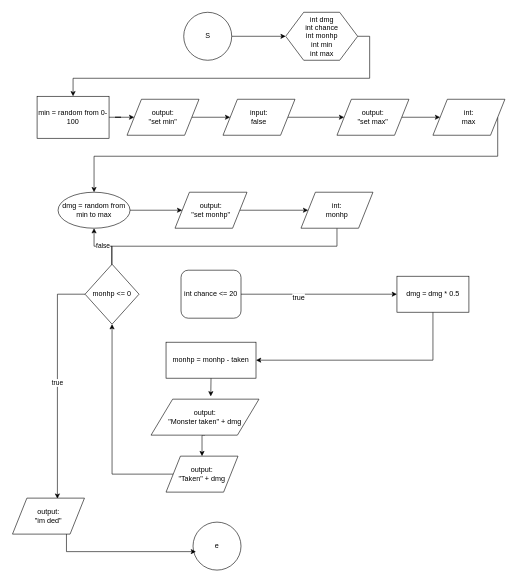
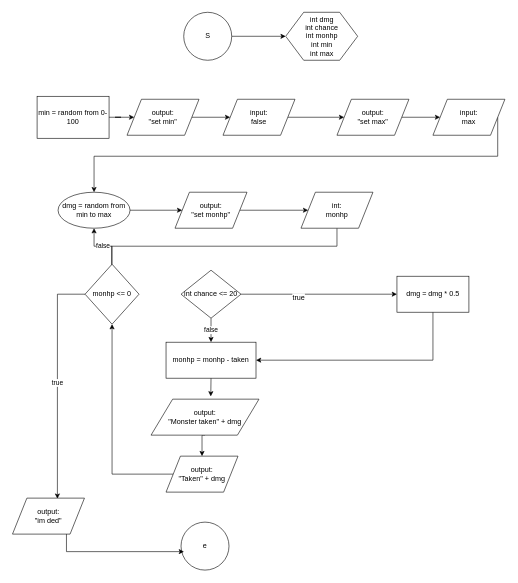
  <mxCell id="0" />
  <mxCell id="1" parent="0" />
  <mxCell id="2" style="edgeStyle=orthogonalEdgeStyle;rounded=0;orthogonalLoop=1;jettySize=auto;html=1;entryX=0;entryY=0.5;entryDx=0;entryDy=0;" edge="1" parent="1" source="3" target="5"><mxGeometry relative="1" as="geometry" /></mxCell>
  <mxCell id="3" value="S" style="ellipse;whiteSpace=wrap;html=1;aspect=fixed;" vertex="1" parent="1"><mxGeometry x="305.5" y="20" width="80" height="80" as="geometry" /></mxCell>
- <mxCell id="4" style="edgeStyle=orthogonalEdgeStyle;rounded=0;orthogonalLoop=1;jettySize=auto;html=1;exitX=1;exitY=0.5;exitDx=0;exitDy=0;entryX=0.5;entryY=0;entryDx=0;entryDy=0;" edge="1" parent="1" source="5" target="7"><mxGeometry relative="1" as="geometry" /></mxCell>
  <mxCell id="5" value="int dmg&lt;br&gt;int chance&lt;br&gt;int monhp&lt;br&gt;int min&lt;br&gt;int max" style="shape=hexagon;perimeter=hexagonPerimeter2;whiteSpace=wrap;html=1;" vertex="1" parent="1"><mxGeometry x="475.5" y="20" width="120" height="80" as="geometry" /></mxCell>
  <mxCell id="6" style="edgeStyle=orthogonalEdgeStyle;rounded=0;orthogonalLoop=1;jettySize=auto;html=1;exitX=1;exitY=0.5;exitDx=0;exitDy=0;entryX=0;entryY=0.5;entryDx=0;entryDy=0;" edge="1" parent="1" source="7" target="31"><mxGeometry relative="1" as="geometry" /></mxCell>
  <mxCell id="7" value="min = random from 0-100" style="rounded=0;whiteSpace=wrap;html=1;" vertex="1" parent="1"><mxGeometry x="61" y="160" width="120" height="70" as="geometry" /></mxCell>
  <mxCell id="8" style="edgeStyle=orthogonalEdgeStyle;rounded=0;orthogonalLoop=1;jettySize=auto;html=1;entryX=0;entryY=0.5;entryDx=0;entryDy=0;" edge="1" parent="1" source="11" target="13"><mxGeometry relative="1" as="geometry" /></mxCell>
  <mxCell id="9" value="true" style="text;html=1;resizable=0;points=[];align=center;verticalAlign=middle;labelBackgroundColor=#ffffff;" vertex="1" connectable="0" parent="8"><mxGeometry x="-0.002" y="-34" relative="1" as="geometry"><mxPoint x="-35" y="-29" as="offset" /></mxGeometry></mxCell>
- <mxCell id="11" value="int chance &amp;lt;= 20" style="whiteSpace=wrap;html=1;rounded=1;" vertex="1" parent="1"><mxGeometry x="301" y="450" width="100" height="80" as="geometry" /></mxCell>
+ <mxCell id="10" value="false" style="edgeStyle=orthogonalEdgeStyle;rounded=0;orthogonalLoop=1;jettySize=auto;html=1;" edge="1" parent="1" source="11" target="21"><mxGeometry relative="1" as="geometry" /></mxCell>
+ <mxCell id="11" value="int chance &amp;lt;= 20" style="rhombus;whiteSpace=wrap;html=1;" vertex="1" parent="1"><mxGeometry x="301" y="450" width="100" height="80" as="geometry" /></mxCell>
  <mxCell id="12" style="edgeStyle=orthogonalEdgeStyle;rounded=0;orthogonalLoop=1;jettySize=auto;html=1;entryX=1;entryY=0.5;entryDx=0;entryDy=0;" edge="1" parent="1" source="13" target="21"><mxGeometry relative="1" as="geometry"><Array as="points"><mxPoint x="721" y="600" /></Array></mxGeometry></mxCell>
  <mxCell id="13" value="dmg = dmg * 0.5" style="rounded=0;whiteSpace=wrap;html=1;" vertex="1" parent="1"><mxGeometry x="661" y="460" width="120" height="60" as="geometry" /></mxCell>
  <mxCell id="14" style="edgeStyle=orthogonalEdgeStyle;rounded=0;orthogonalLoop=1;jettySize=auto;html=1;entryX=0.5;entryY=1;entryDx=0;entryDy=0;" edge="1" parent="1" source="15" target="24"><mxGeometry relative="1" as="geometry" /></mxCell>
  <mxCell id="15" value="output:&lt;br&gt;&quot;Taken&quot; + dmg" style="shape=parallelogram;perimeter=parallelogramPerimeter;whiteSpace=wrap;html=1;" vertex="1" parent="1"><mxGeometry x="276" y="760" width="120" height="60" as="geometry" /></mxCell>
  <mxCell id="16" style="edgeStyle=orthogonalEdgeStyle;rounded=0;orthogonalLoop=1;jettySize=auto;html=1;exitX=1;exitY=0.5;exitDx=0;exitDy=0;entryX=0;entryY=0.5;entryDx=0;entryDy=0;" edge="1" parent="1" source="17" target="19"><mxGeometry relative="1" as="geometry" /></mxCell>
  <mxCell id="17" value="output:&lt;br&gt;&quot;set monhp&quot;" style="shape=parallelogram;perimeter=parallelogramPerimeter;whiteSpace=wrap;html=1;" vertex="1" parent="1"><mxGeometry x="291" y="320" width="120" height="60" as="geometry" /></mxCell>
  <mxCell id="18" style="edgeStyle=orthogonalEdgeStyle;rounded=0;orthogonalLoop=1;jettySize=auto;html=1;exitX=0.5;exitY=1;exitDx=0;exitDy=0;entryX=0.492;entryY=0.219;entryDx=0;entryDy=0;entryPerimeter=0;" edge="1" parent="1" source="19" target="24"><mxGeometry relative="1" as="geometry" /></mxCell>
  <mxCell id="19" value="int:&lt;br&gt;monhp" style="shape=parallelogram;perimeter=parallelogramPerimeter;whiteSpace=wrap;html=1;" vertex="1" parent="1"><mxGeometry x="501" y="320" width="120" height="60" as="geometry" /></mxCell>
  <mxCell id="20" style="edgeStyle=orthogonalEdgeStyle;rounded=0;orthogonalLoop=1;jettySize=auto;html=1;exitX=0.5;exitY=1;exitDx=0;exitDy=0;" edge="1" parent="1" source="21"><mxGeometry relative="1" as="geometry"><mxPoint x="350.588" y="660.353" as="targetPoint" /></mxGeometry></mxCell>
  <mxCell id="21" value="monhp = monhp - taken" style="rounded=0;whiteSpace=wrap;html=1;" vertex="1" parent="1"><mxGeometry x="276" y="570" width="150" height="60" as="geometry" /></mxCell>
  <mxCell id="22" value="false" style="edgeStyle=orthogonalEdgeStyle;rounded=0;orthogonalLoop=1;jettySize=auto;html=1;" edge="1" parent="1" source="24" target="39"><mxGeometry relative="1" as="geometry"><mxPoint x="291" y="490" as="targetPoint" /></mxGeometry></mxCell>
  <mxCell id="23" value="true" style="edgeStyle=orthogonalEdgeStyle;rounded=0;orthogonalLoop=1;jettySize=auto;html=1;entryX=0.624;entryY=0.016;entryDx=0;entryDy=0;entryPerimeter=0;" edge="1" parent="1" source="24" target="29"><mxGeometry relative="1" as="geometry"><Array as="points"><mxPoint x="95" y="490" /></Array></mxGeometry></mxCell>
  <mxCell id="24" value="monhp &amp;lt;= 0" style="rhombus;whiteSpace=wrap;html=1;" vertex="1" parent="1"><mxGeometry x="141" y="440" width="90" height="100" as="geometry" /></mxCell>
  <mxCell id="25" style="edgeStyle=orthogonalEdgeStyle;rounded=0;orthogonalLoop=1;jettySize=auto;html=1;exitX=0.5;exitY=1;exitDx=0;exitDy=0;entryX=0.5;entryY=0;entryDx=0;entryDy=0;" edge="1" parent="1" source="26" target="15"><mxGeometry relative="1" as="geometry" /></mxCell>
  <mxCell id="26" value="output:&lt;br&gt;&quot;Monster taken&quot; + dmg" style="shape=parallelogram;perimeter=parallelogramPerimeter;whiteSpace=wrap;html=1;" vertex="1" parent="1"><mxGeometry x="251" y="665" width="180" height="60" as="geometry" /></mxCell>
- <mxCell id="27" value="e" style="ellipse;whiteSpace=wrap;html=1;aspect=fixed;" vertex="1" parent="1"><mxGeometry x="321" y="870" width="80" height="80" as="geometry" /></mxCell>
+ <mxCell id="27" value="e" style="ellipse;whiteSpace=wrap;html=1;aspect=fixed;" vertex="1" parent="1"><mxGeometry x="301" y="870" width="80" height="80" as="geometry" /></mxCell>
  <mxCell id="28" style="edgeStyle=orthogonalEdgeStyle;rounded=0;orthogonalLoop=1;jettySize=auto;html=1;exitX=0.75;exitY=1;exitDx=0;exitDy=0;entryX=0.061;entryY=0.615;entryDx=0;entryDy=0;entryPerimeter=0;" edge="1" parent="1" source="29" target="27"><mxGeometry relative="1" as="geometry" /></mxCell>
  <mxCell id="29" value="output:&lt;br&gt;&quot;im ded&quot;" style="shape=parallelogram;perimeter=parallelogramPerimeter;whiteSpace=wrap;html=1;" vertex="1" parent="1"><mxGeometry x="20" y="830" width="120" height="60" as="geometry" /></mxCell>
  <mxCell id="30" style="edgeStyle=orthogonalEdgeStyle;rounded=0;orthogonalLoop=1;jettySize=auto;html=1;exitX=1;exitY=0.5;exitDx=0;exitDy=0;entryX=0;entryY=0.5;entryDx=0;entryDy=0;" edge="1" parent="1" source="31" target="33"><mxGeometry relative="1" as="geometry" /></mxCell>
  <mxCell id="31" value="output:&lt;br&gt;&quot;set min&quot;" style="shape=parallelogram;perimeter=parallelogramPerimeter;whiteSpace=wrap;html=1;" vertex="1" parent="1"><mxGeometry x="211" y="165" width="120" height="60" as="geometry" /></mxCell>
  <mxCell id="32" style="edgeStyle=orthogonalEdgeStyle;rounded=0;orthogonalLoop=1;jettySize=auto;html=1;exitX=1;exitY=0.5;exitDx=0;exitDy=0;entryX=0;entryY=0.5;entryDx=0;entryDy=0;" edge="1" parent="1" source="33" target="35"><mxGeometry relative="1" as="geometry" /></mxCell>
  <mxCell id="33" value="input:&lt;br&gt;false" style="shape=parallelogram;perimeter=parallelogramPerimeter;whiteSpace=wrap;html=1;" vertex="1" parent="1"><mxGeometry x="371" y="165" width="120" height="60" as="geometry" /></mxCell>
  <mxCell id="34" style="edgeStyle=orthogonalEdgeStyle;rounded=0;orthogonalLoop=1;jettySize=auto;html=1;exitX=1;exitY=0.5;exitDx=0;exitDy=0;entryX=0;entryY=0.5;entryDx=0;entryDy=0;" edge="1" parent="1" source="35" target="37"><mxGeometry relative="1" as="geometry" /></mxCell>
  <mxCell id="35" value="output:&lt;br&gt;&quot;set max&quot;" style="shape=parallelogram;perimeter=parallelogramPerimeter;whiteSpace=wrap;html=1;" vertex="1" parent="1"><mxGeometry x="561" y="165" width="120" height="60" as="geometry" /></mxCell>
  <mxCell id="36" style="edgeStyle=orthogonalEdgeStyle;rounded=0;orthogonalLoop=1;jettySize=auto;html=1;exitX=1;exitY=0.5;exitDx=0;exitDy=0;entryX=0.5;entryY=0;entryDx=0;entryDy=0;" edge="1" parent="1" source="37" target="39"><mxGeometry relative="1" as="geometry"><Array as="points"><mxPoint x="829" y="260" /><mxPoint x="156" y="260" /></Array></mxGeometry></mxCell>
- <mxCell id="37" value="int:&lt;br&gt;max" style="shape=parallelogram;perimeter=parallelogramPerimeter;whiteSpace=wrap;html=1;" vertex="1" parent="1"><mxGeometry x="721" y="165" width="120" height="60" as="geometry" /></mxCell>
+ <mxCell id="37" value="input:&lt;br&gt;max" style="shape=parallelogram;perimeter=parallelogramPerimeter;whiteSpace=wrap;html=1;" vertex="1" parent="1"><mxGeometry x="721" y="165" width="120" height="60" as="geometry" /></mxCell>
  <mxCell id="38" style="edgeStyle=orthogonalEdgeStyle;rounded=0;orthogonalLoop=1;jettySize=auto;html=1;exitX=1;exitY=0.5;exitDx=0;exitDy=0;entryX=0;entryY=0.5;entryDx=0;entryDy=0;" edge="1" parent="1" source="39" target="17"><mxGeometry relative="1" as="geometry" /></mxCell>
  <mxCell id="39" value="dmg = random from min to max" style="ellipse;whiteSpace=wrap;html=1;" vertex="1" parent="1"><mxGeometry x="96" y="320" width="120" height="60" as="geometry" /></mxCell>
